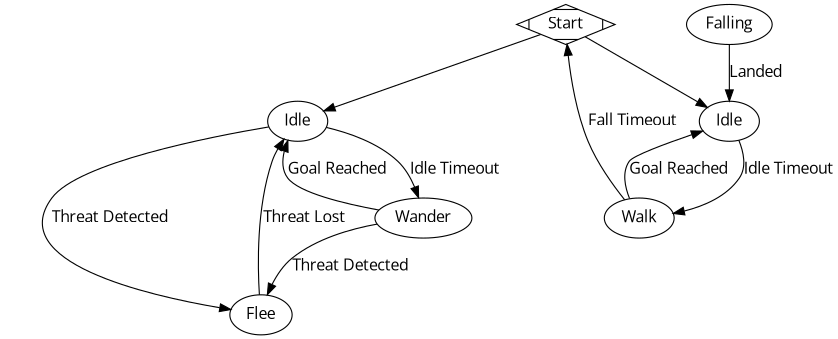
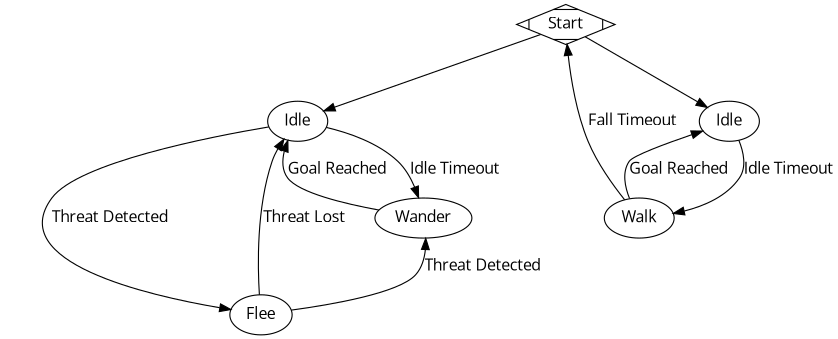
  digraph {
    compound=true
    fontname="Open Sans"
    nodesep=.55
    rankdir=TB
    node [fontname="Open Sans"]
    edge [fontname="Open Sans"]
    n1 [label=Idle]
    n2 [label=Wander]
    n3 [label=Flee]
    n4 [label=Idle]
    n5 [label=Walk]
-   n6 [label=Falling]
    Start [shape=Mdiamond]
    subgraph sub_1 {
      label=<             <TABLE BORDER="0" CELLBORDER="1" CELLSPACING="0">                 <TR><TD PORT="name">Goal Region</TD></TR>             </TABLE>         >
      shape=plaintext
      subgraph sub_2 {
        label=<             <TABLE BORDER="0" CELLBORDER="1" CELLSPACING="0">                 <TR><TD PORT="name">Goal Region</TD></TR>             </TABLE>         >
        rank=same
        shape=plaintext
        n1
      }
      subgraph sub_3 {
        label=<             <TABLE BORDER="0" CELLBORDER="1" CELLSPACING="0">                 <TR><TD PORT="name">Goal Region</TD></TR>             </TABLE>         >
        rank=same
        shape=plaintext
        n2
      }
      subgraph sub_4 {
        label=<             <TABLE BORDER="0" CELLBORDER="1" CELLSPACING="0">                 <TR><TD PORT="name">Goal Region</TD></TR>             </TABLE>         >
        rank=same
        shape=plaintext
        n3
      }
    }
    subgraph sub_5 {
      label=<             <TABLE BORDER="0" CELLBORDER="1" CELLSPACING="0">                 <TR><TD PORT="name">Physics Travel Region</TD></TR>             </TABLE>         >
      shape=plaintext
-     n6
      subgraph sub_6 {
        label=<                 <TABLE BORDER="0" CELLBORDER="1" CELLSPACING="0">                     <TR><TD PORT="name">OnGround</TD></TR>                 </TABLE>             >
        shape=plaintext
        subgraph sub_7 {
          label=<                 <TABLE BORDER="0" CELLBORDER="1" CELLSPACING="0">                     <TR><TD PORT="name">OnGround</TD></TR>                 </TABLE>             >
          rank=same
          shape=plaintext
          n4
        }
        subgraph sub_8 {
          label=<                 <TABLE BORDER="0" CELLBORDER="1" CELLSPACING="0">                     <TR><TD PORT="name">OnGround</TD></TR>                 </TABLE>             >
          rank=same
          shape=plaintext
          n5
        }
      }
    }
    n1 -> n2 [label="Idle Timeout"]
    n1 -> n3 [label="Threat Detected"]
    n2 -> n1 [label="Goal Reached"]
-   n2 -> n3 [label="Threat Detected"]
+   n3 -> n2 [label="Threat Detected"]
    n3 -> n1 [label="Threat Lost"]
    n4 -> n5 [label="Idle Timeout"]
    n5 -> n4 [label="Goal Reached"]
    n5 -> Start [label="Fall Timeout"]
-   n6 -> n4 [label=Landed]
    Start -> n1
    Start -> n4
  }
